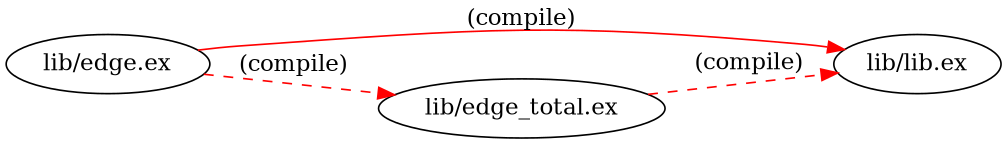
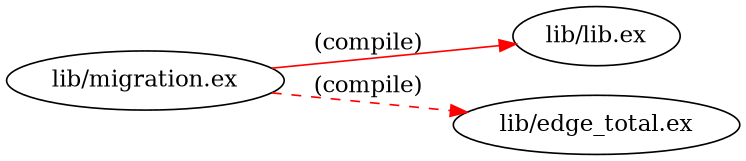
  digraph {
    rankdir=LR
    edge [color=red style=dashed]
    n1 [label="lib/lib.ex"]
    "lib/edge_total.ex"
-   "lib/migration.ex" [label="lib/edge.ex"]
-   "lib/edge_total.ex" -> n1 [label="(compile)"]
+   "lib/migration.ex"
    "lib/migration.ex" -> n1 [label="(compile)" style=solid]
    "lib/migration.ex" -> "lib/edge_total.ex" [label="(compile)"]
  }
